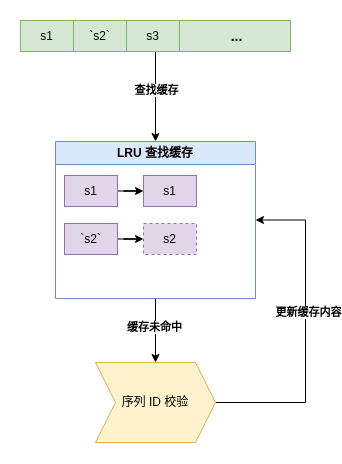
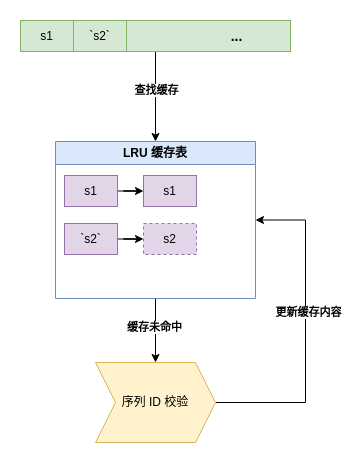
  <mxCell id="0" />
  <mxCell id="1" parent="0" />
  <mxCell id="2" style="edgeStyle=orthogonalEdgeStyle;rounded=0;orthogonalLoop=1;jettySize=auto;html=1;entryX=0.5;entryY=0;entryDx=0;entryDy=0;" edge="1" parent="1" source="4" target="11"><mxGeometry relative="1" as="geometry" /></mxCell>
  <mxCell id="3" value="&lt;b&gt;查找缓存&lt;/b&gt;" style="edgeLabel;html=1;align=center;verticalAlign=middle;resizable=0;points=[];" vertex="1" connectable="0" parent="2"><mxGeometry x="-0.167" relative="1" as="geometry"><mxPoint y="1" as="offset" /></mxGeometry></mxCell>
  <mxCell id="4" value="" style="rounded=0;whiteSpace=wrap;html=1;fillColor=#d5e8d4;strokeColor=#82b366;" vertex="1" parent="1"><mxGeometry x="20" y="20" width="270" height="31" as="geometry" /></mxCell>
  <mxCell id="5" value="s1" style="rounded=0;whiteSpace=wrap;html=1;fillColor=#d5e8d4;strokeColor=#82b366;" vertex="1" parent="1"><mxGeometry x="20" y="20" width="53" height="31" as="geometry" /></mxCell>
  <mxCell id="6" value="`s2`" style="rounded=0;whiteSpace=wrap;html=1;fillColor=#d5e8d4;strokeColor=#82b366;" vertex="1" parent="1"><mxGeometry x="73" y="20" width="53" height="31" as="geometry" /></mxCell>
- <mxCell id="7" value="s3" style="rounded=0;whiteSpace=wrap;html=1;fillColor=#d5e8d4;strokeColor=#82b366;" vertex="1" parent="1"><mxGeometry x="126" y="20" width="53" height="31" as="geometry" /></mxCell>
  <mxCell id="8" value="&lt;font style=&quot;font-size: 14px;&quot;&gt;&lt;b&gt;...&lt;/b&gt;&lt;/font&gt;" style="text;html=1;align=center;verticalAlign=middle;resizable=0;points=[];autosize=1;strokeColor=none;fillColor=none;" vertex="1" parent="1"><mxGeometry x="221" y="21" width="30" height="29" as="geometry" /></mxCell>
  <mxCell id="9" style="edgeStyle=orthogonalEdgeStyle;rounded=0;orthogonalLoop=1;jettySize=auto;html=1;entryX=0.5;entryY=0;entryDx=0;entryDy=0;" edge="1" parent="1" source="11" target="20"><mxGeometry relative="1" as="geometry" /></mxCell>
  <mxCell id="10" value="&lt;b&gt;缓存未命中&lt;/b&gt;" style="edgeLabel;html=1;align=center;verticalAlign=middle;resizable=0;points=[];" vertex="1" connectable="0" parent="9"><mxGeometry x="-0.125" y="-2" relative="1" as="geometry"><mxPoint as="offset" /></mxGeometry></mxCell>
- <mxCell id="11" value="LRU 查找缓存" style="swimlane;whiteSpace=wrap;html=1;fillColor=#dae8fc;strokeColor=#6c8ebf;" vertex="1" parent="1"><mxGeometry x="55" y="141" width="200" height="157" as="geometry" /></mxCell>
+ <mxCell id="11" value="LRU 缓存表" style="swimlane;whiteSpace=wrap;html=1;fillColor=#dae8fc;strokeColor=#6c8ebf;" vertex="1" parent="1"><mxGeometry x="55" y="141" width="200" height="157" as="geometry" /></mxCell>
  <mxCell id="12" style="edgeStyle=orthogonalEdgeStyle;rounded=0;orthogonalLoop=1;jettySize=auto;html=1;entryX=0;entryY=0.5;entryDx=0;entryDy=0;" edge="1" parent="11" source="13" target="14"><mxGeometry relative="1" as="geometry" /></mxCell>
  <mxCell id="13" value="s1" style="rounded=0;whiteSpace=wrap;html=1;fillColor=#e1d5e7;strokeColor=#9673a6;" vertex="1" parent="11"><mxGeometry x="9" y="34" width="53" height="31" as="geometry" /></mxCell>
  <mxCell id="14" value="s1" style="rounded=0;whiteSpace=wrap;html=1;fillColor=#e1d5e7;strokeColor=#9673a6;" vertex="1" parent="11"><mxGeometry x="88" y="34" width="53" height="31" as="geometry" /></mxCell>
  <mxCell id="15" style="edgeStyle=orthogonalEdgeStyle;rounded=0;orthogonalLoop=1;jettySize=auto;html=1;" edge="1" parent="11" source="16" target="17"><mxGeometry relative="1" as="geometry" /></mxCell>
  <mxCell id="16" value="`s2`" style="rounded=0;whiteSpace=wrap;html=1;fillColor=#e1d5e7;strokeColor=#9673a6;" vertex="1" parent="11"><mxGeometry x="9" y="82" width="53" height="31" as="geometry" /></mxCell>
  <mxCell id="17" value="s2" style="rounded=0;whiteSpace=wrap;html=1;fillColor=#e1d5e7;strokeColor=#9673a6;dashed=1;" vertex="1" parent="11"><mxGeometry x="88" y="82" width="53" height="31" as="geometry" /></mxCell>
  <mxCell id="18" style="edgeStyle=orthogonalEdgeStyle;rounded=0;orthogonalLoop=1;jettySize=auto;html=1;entryX=1;entryY=0.5;entryDx=0;entryDy=0;exitX=1;exitY=0.5;exitDx=0;exitDy=0;" edge="1" parent="1" source="20" target="11"><mxGeometry relative="1" as="geometry"><Array as="points"><mxPoint x="305" y="402" /><mxPoint x="305" y="220" /></Array></mxGeometry></mxCell>
  <mxCell id="19" value="&lt;b&gt;更新缓存内容&lt;/b&gt;" style="edgeLabel;html=1;align=center;verticalAlign=middle;resizable=0;points=[];" vertex="1" connectable="0" parent="18"><mxGeometry x="0.122" y="-2" relative="1" as="geometry"><mxPoint as="offset" /></mxGeometry></mxCell>
  <mxCell id="20" value="序列 ID 校验" style="shape=step;perimeter=stepPerimeter;whiteSpace=wrap;html=1;fixedSize=1;fillColor=#fff2cc;strokeColor=#d6b656;" vertex="1" parent="1"><mxGeometry x="95" y="362" width="120" height="80" as="geometry" /></mxCell>
